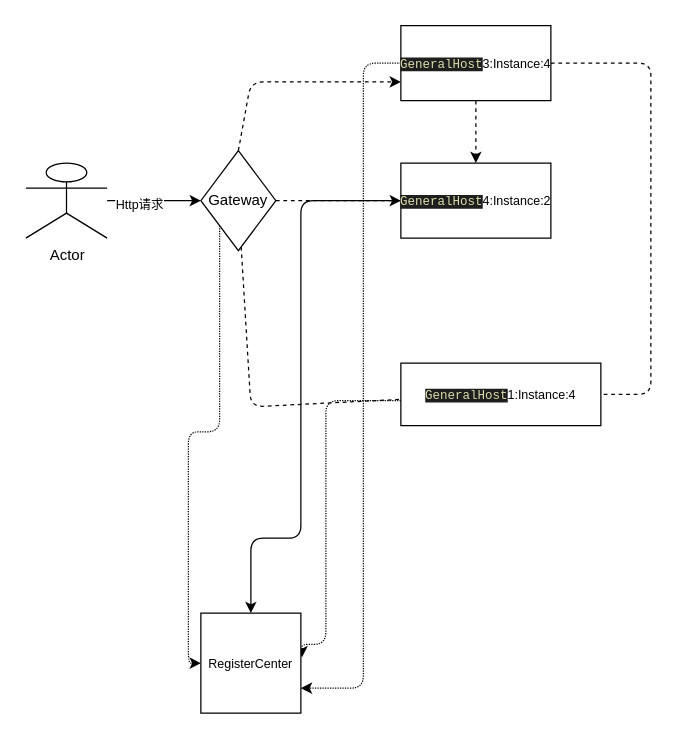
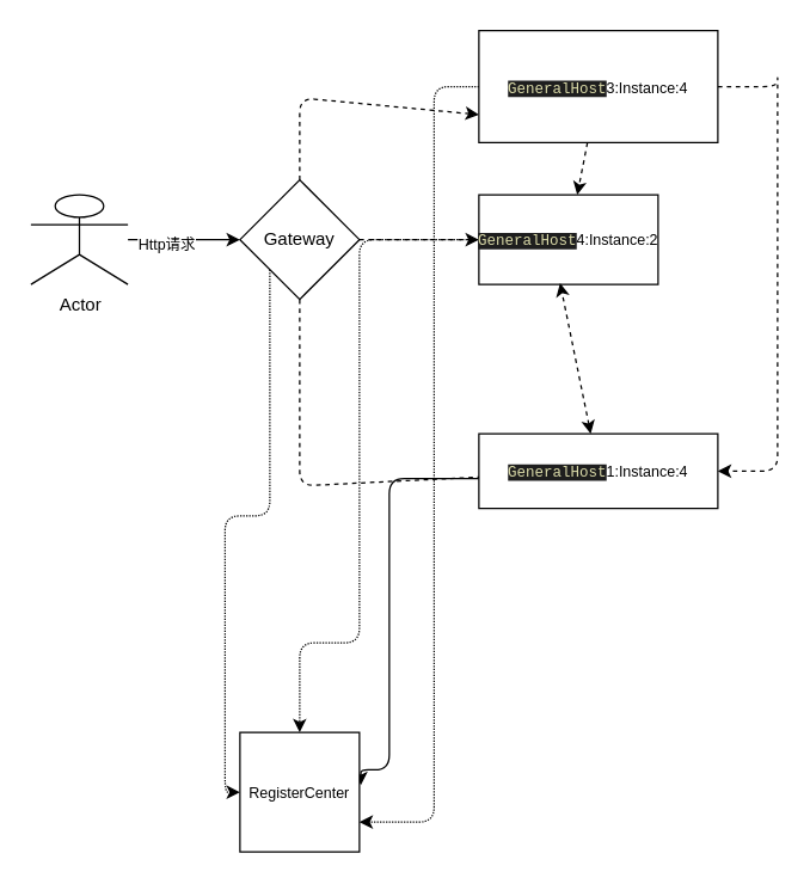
  <mxCell id="0" />
  <mxCell id="1" parent="0" />
  <mxCell id="2" value="" style="edgeStyle=none;html=1;" parent="1" source="4" target="9" edge="1"><mxGeometry relative="1" as="geometry"><mxPoint x="90" y="160" as="sourcePoint" /></mxGeometry></mxCell>
  <mxCell id="3" value="Http请求" style="edgeLabel;html=1;align=center;verticalAlign=middle;resizable=0;points=[];fontSize=10;" parent="2" vertex="1" connectable="0"><mxGeometry x="-0.332" y="-2" relative="1" as="geometry"><mxPoint as="offset" /></mxGeometry></mxCell>
  <mxCell id="4" value="Actor" style="shape=umlActor;verticalLabelPosition=bottom;verticalAlign=top;html=1;outlineConnect=0;" parent="1" vertex="1"><mxGeometry x="20" y="130" width="65" height="60" as="geometry" /></mxCell>
  <mxCell id="5" value="" style="edgeStyle=none;html=1;dashed=1;" parent="1" source="9" target="15" edge="1"><mxGeometry relative="1" as="geometry" /></mxCell>
  <mxCell id="6" style="edgeStyle=none;html=1;exitX=0.5;exitY=0;exitDx=0;exitDy=0;entryX=0;entryY=0.75;entryDx=0;entryDy=0;dashed=1;" parent="1" source="9" target="13" edge="1"><mxGeometry relative="1" as="geometry"><Array as="points"><mxPoint x="200" y="65" /></Array></mxGeometry></mxCell>
  <mxCell id="7" style="edgeStyle=none;html=1;entryX=0;entryY=0.5;entryDx=0;entryDy=0;dashed=1;" parent="1" source="9" target="17" edge="1"><mxGeometry relative="1" as="geometry"><Array as="points"><mxPoint x="200" y="325" /><mxPoint x="340" y="318" /></Array></mxGeometry></mxCell>
  <mxCell id="8" style="edgeStyle=orthogonalEdgeStyle;html=1;exitX=0;exitY=1;exitDx=0;exitDy=0;entryX=0;entryY=0.5;entryDx=0;entryDy=0;fontSize=10;dashed=1;dashPattern=1 1;" parent="1" source="9" target="19" edge="1"><mxGeometry relative="1" as="geometry" /></mxCell>
- <mxCell id="9" value="Gateway" style="rhombus;whiteSpace=wrap;html=1;" parent="1" vertex="1"><mxGeometry x="160" y="120" width="60" height="80" as="geometry" /></mxCell>
+ <mxCell id="9" value="Gateway" style="rhombus;whiteSpace=wrap;html=1;" parent="1" vertex="1"><mxGeometry x="160" y="120" width="80" height="80" as="geometry" /></mxCell>
  <mxCell id="10" style="edgeStyle=orthogonalEdgeStyle;html=1;exitX=1;exitY=0.5;exitDx=0;exitDy=0;entryX=1;entryY=0.5;entryDx=0;entryDy=0;dashed=1;" parent="1" source="13" target="17" edge="1"><mxGeometry relative="1" as="geometry"><Array as="points"><mxPoint x="520" y="50" /><mxPoint x="520" y="315" /><mxPoint x="440" y="315" /></Array></mxGeometry></mxCell>
  <mxCell id="11" value="" style="html=1;dashed=1;jumpStyle=none;" parent="1" source="13" target="15" edge="1"><mxGeometry relative="1" as="geometry"><Array as="points" /></mxGeometry></mxCell>
  <mxCell id="12" style="edgeStyle=elbowEdgeStyle;html=1;fontSize=10;entryX=1;entryY=0.75;entryDx=0;entryDy=0;dashed=1;dashPattern=1 1;" parent="1" source="13" target="19" edge="1"><mxGeometry relative="1" as="geometry"><mxPoint x="700" y="50" as="targetPoint" /><Array as="points"><mxPoint x="290" y="520" /></Array></mxGeometry></mxCell>
- <mxCell id="13" value="&lt;font style=&quot;font-size: 10px&quot;&gt;&lt;span style=&quot;color: rgb(220 , 220 , 170) ; background-color: rgb(30 , 30 , 30) ; font-family: &amp;#34;consolas&amp;#34; , &amp;#34;courier new&amp;#34; , monospace&quot;&gt;GeneralHost&lt;/span&gt;&lt;span&gt;3:&lt;/span&gt;Instance:4&lt;/font&gt;" style="whiteSpace=wrap;html=1;" parent="1" vertex="1"><mxGeometry x="320" y="20" width="120" height="60" as="geometry" /></mxCell>
- <mxCell id="14" style="edgeStyle=orthogonalEdgeStyle;html=1;fontSize=10;dashed=0;dashPattern=1 1;entryX=0.5;entryY=0;entryDx=0;entryDy=0;" parent="1" source="15" target="19" edge="1"><mxGeometry relative="1" as="geometry"><Array as="points"><mxPoint x="240" y="160" /><mxPoint x="240" y="430" /><mxPoint x="200" y="430" /></Array></mxGeometry></mxCell>
+ <mxCell id="13" value="&lt;font style=&quot;font-size: 10px&quot;&gt;&lt;span style=&quot;color: rgb(220 , 220 , 170) ; background-color: rgb(30 , 30 , 30) ; font-family: &amp;#34;consolas&amp;#34; , &amp;#34;courier new&amp;#34; , monospace&quot;&gt;GeneralHost&lt;/span&gt;&lt;span&gt;3:&lt;/span&gt;Instance:4&lt;/font&gt;" style="whiteSpace=wrap;html=1;" parent="1" vertex="1"><mxGeometry x="320" y="20" width="160" height="75" as="geometry" /></mxCell>
+ <mxCell id="14" style="edgeStyle=orthogonalEdgeStyle;html=1;fontSize=10;dashed=1;dashPattern=1 1;entryX=0.5;entryY=0;entryDx=0;entryDy=0;" parent="1" source="15" target="19" edge="1"><mxGeometry relative="1" as="geometry"><Array as="points"><mxPoint x="240" y="160" /><mxPoint x="240" y="430" /><mxPoint x="200" y="430" /></Array></mxGeometry></mxCell>
  <mxCell id="15" value="&lt;font style=&quot;font-size: 10px&quot;&gt;&lt;span style=&quot;color: rgb(220 , 220 , 170) ; background-color: rgb(30 , 30 , 30) ; font-family: &amp;#34;consolas&amp;#34; , &amp;#34;courier new&amp;#34; , monospace&quot;&gt;GeneralHost&lt;/span&gt;4:Instance:2&lt;/font&gt;" style="whiteSpace=wrap;html=1;" parent="1" vertex="1"><mxGeometry x="320" y="130" width="120" height="60" as="geometry" /></mxCell>
- <mxCell id="16" style="edgeStyle=orthogonalEdgeStyle;html=1;entryX=1.012;entryY=0.441;entryDx=0;entryDy=0;entryPerimeter=0;fontSize=10;dashed=1;dashPattern=1 1;" parent="1" source="17" target="19" edge="1"><mxGeometry relative="1" as="geometry"><Array as="points"><mxPoint x="260" y="320" /><mxPoint x="260" y="515" /></Array></mxGeometry></mxCell>
+ <mxCell id="16" style="edgeStyle=orthogonalEdgeStyle;html=1;entryX=1.012;entryY=0.441;entryDx=0;entryDy=0;entryPerimeter=0;fontSize=10;dashed=0;dashPattern=1 1;" parent="1" source="17" target="19" edge="1"><mxGeometry relative="1" as="geometry"><Array as="points"><mxPoint x="260" y="320" /><mxPoint x="260" y="515" /></Array></mxGeometry></mxCell>
  <mxCell id="17" value="&lt;font style=&quot;font-size: 10px&quot;&gt;&lt;span style=&quot;color: rgb(220 , 220 , 170) ; background-color: rgb(30 , 30 , 30) ; font-family: &amp;#34;consolas&amp;#34; , &amp;#34;courier new&amp;#34; , monospace&quot;&gt;GeneralHost&lt;/span&gt;1:Instance:4&lt;/font&gt;" style="whiteSpace=wrap;html=1;" parent="1" vertex="1"><mxGeometry x="320" y="290" width="160" height="50" as="geometry" /></mxCell>
+ <mxCell id="18" value="" style="endArrow=classic;startArrow=classic;html=1;dashed=1;entryX=0.453;entryY=0.984;entryDx=0;entryDy=0;entryPerimeter=0;" parent="1" source="17" target="15" edge="1"><mxGeometry width="100" height="100" relative="1" as="geometry"><mxPoint x="260" y="285" as="sourcePoint" /><mxPoint x="360" y="185" as="targetPoint" /></mxGeometry></mxCell>
  <mxCell id="19" value="RegisterCenter" style="whiteSpace=wrap;html=1;aspect=fixed;fontSize=10;" parent="1" vertex="1"><mxGeometry x="160" y="490" width="80" height="80" as="geometry" /></mxCell>
